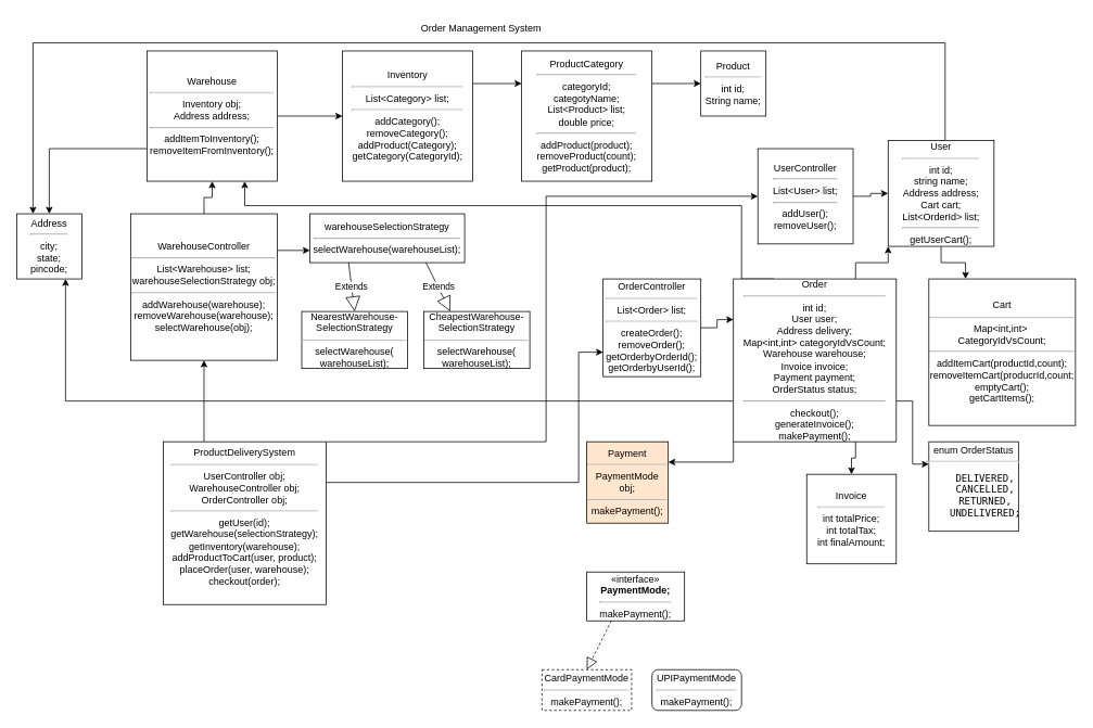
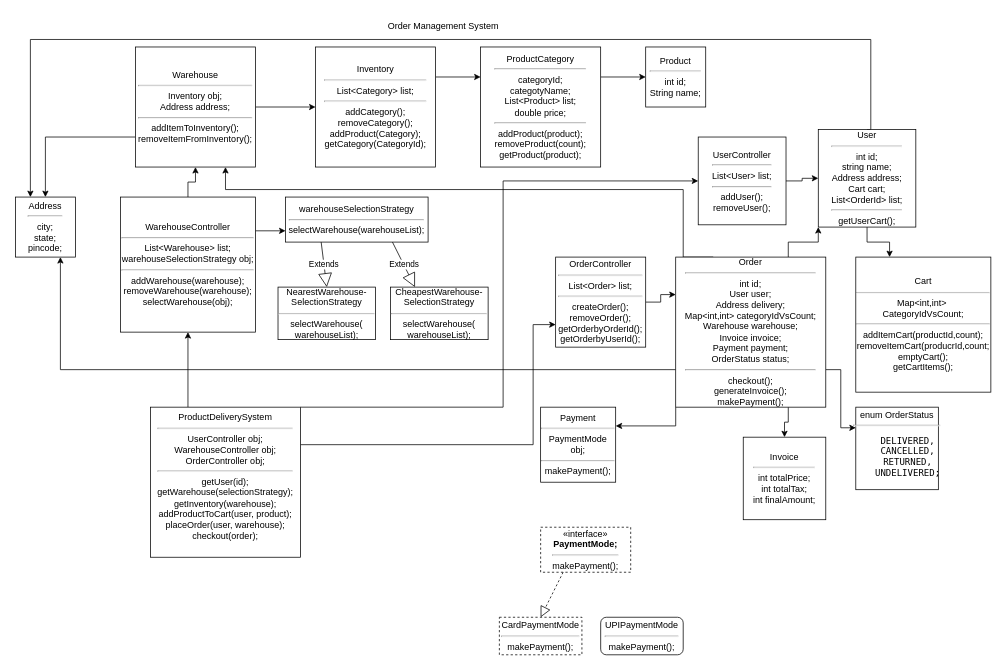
  <mxCell id="0" />
  <mxCell id="1" parent="0" />
  <mxCell id="2" value="Product&lt;hr&gt;int id;&lt;div&gt;String name;&lt;/div&gt;" style="whiteSpace=wrap;html=1;aspect=fixed;" vertex="1" parent="1"><mxGeometry x="860" y="62" width="80" height="80" as="geometry" /></mxCell>
  <mxCell id="3" style="edgeStyle=orthogonalEdgeStyle;rounded=0;orthogonalLoop=1;jettySize=auto;html=1;exitX=1;exitY=0.25;exitDx=0;exitDy=0;entryX=0;entryY=0.5;entryDx=0;entryDy=0;" edge="1" parent="1" source="4" target="2"><mxGeometry relative="1" as="geometry" /></mxCell>
  <mxCell id="4" value="ProductCategory&lt;div&gt;&lt;hr&gt;categoryId;&lt;/div&gt;&lt;div&gt;categotyName;&lt;/div&gt;&lt;div&gt;List&amp;lt;Product&amp;gt; list;&lt;/div&gt;&lt;div&gt;double price;&lt;/div&gt;&lt;hr&gt;addProduct(product);&lt;div&gt;removeProduct(count);&lt;/div&gt;&lt;div&gt;getProduct(product);&lt;/div&gt;" style="whiteSpace=wrap;html=1;aspect=fixed;" vertex="1" parent="1"><mxGeometry x="640" y="62" width="160" height="160" as="geometry" /></mxCell>
  <mxCell id="5" style="edgeStyle=orthogonalEdgeStyle;rounded=0;orthogonalLoop=1;jettySize=auto;html=1;exitX=1;exitY=0.25;exitDx=0;exitDy=0;entryX=0;entryY=0.25;entryDx=0;entryDy=0;" edge="1" parent="1" source="6" target="4"><mxGeometry relative="1" as="geometry" /></mxCell>
  <mxCell id="6" value="Inventory&lt;hr&gt;List&amp;lt;Category&amp;gt; list;&lt;div&gt;&lt;hr&gt;addCategory();&lt;/div&gt;&lt;div&gt;removeCategory();&lt;/div&gt;&lt;div&gt;addProduct(Category);&lt;/div&gt;&lt;div&gt;getCategory(CategoryId);&lt;/div&gt;" style="whiteSpace=wrap;html=1;aspect=fixed;" vertex="1" parent="1"><mxGeometry x="420" y="62" width="160" height="160" as="geometry" /></mxCell>
  <mxCell id="7" style="edgeStyle=orthogonalEdgeStyle;rounded=0;orthogonalLoop=1;jettySize=auto;html=1;exitX=1;exitY=0.5;exitDx=0;exitDy=0;entryX=0;entryY=0.5;entryDx=0;entryDy=0;" edge="1" parent="1" source="9" target="6"><mxGeometry relative="1" as="geometry" /></mxCell>
  <mxCell id="8" style="edgeStyle=orthogonalEdgeStyle;rounded=0;orthogonalLoop=1;jettySize=auto;html=1;exitX=0;exitY=0.75;exitDx=0;exitDy=0;entryX=0.5;entryY=0;entryDx=0;entryDy=0;" edge="1" parent="1" source="9" target="10"><mxGeometry relative="1" as="geometry"><mxPoint x="60" y="252" as="targetPoint" /></mxGeometry></mxCell>
  <mxCell id="9" value="Warehouse&lt;hr&gt;Inventory obj;&lt;div&gt;Address address;&lt;/div&gt;&lt;div&gt;&lt;hr&gt;addItemToInventory();&lt;/div&gt;&lt;div&gt;removeItemFromInventory();&lt;/div&gt;" style="whiteSpace=wrap;html=1;aspect=fixed;" vertex="1" parent="1"><mxGeometry x="180" y="62" width="160" height="160" as="geometry" /></mxCell>
  <mxCell id="10" value="Address&lt;hr&gt;city;&lt;div&gt;state;&lt;/div&gt;&lt;div&gt;pincode;&lt;/div&gt;" style="whiteSpace=wrap;html=1;aspect=fixed;" vertex="1" parent="1"><mxGeometry x="20" y="262" width="80" height="80" as="geometry" /></mxCell>
  <mxCell id="11" style="edgeStyle=orthogonalEdgeStyle;rounded=0;orthogonalLoop=1;jettySize=auto;html=1;exitX=0.5;exitY=0;exitDx=0;exitDy=0;entryX=0.5;entryY=1;entryDx=0;entryDy=0;" edge="1" parent="1" source="13" target="9"><mxGeometry relative="1" as="geometry" /></mxCell>
  <mxCell id="12" style="edgeStyle=orthogonalEdgeStyle;rounded=0;orthogonalLoop=1;jettySize=auto;html=1;exitX=1;exitY=0.25;exitDx=0;exitDy=0;entryX=0;entryY=0.75;entryDx=0;entryDy=0;" edge="1" parent="1" source="13" target="14"><mxGeometry relative="1" as="geometry" /></mxCell>
  <mxCell id="13" value="WarehouseController&lt;hr&gt;List&amp;lt;Warehouse&amp;gt; list;&lt;div&gt;warehouseSelectionStrategy obj;&lt;/div&gt;&lt;hr&gt;addWarehouse(warehouse);&lt;div&gt;removeWarehouse(warehouse);&lt;/div&gt;&lt;div&gt;selectWarehouse(obj);&lt;/div&gt;" style="whiteSpace=wrap;html=1;aspect=fixed;" vertex="1" parent="1"><mxGeometry x="160" y="262" width="180" height="180" as="geometry" /></mxCell>
  <mxCell id="14" value="warehouseSelectionStrategy&lt;hr&gt;selectWarehouse(warehouseList);" style="rounded=0;whiteSpace=wrap;html=1;" vertex="1" parent="1"><mxGeometry x="380" y="262" width="190" height="60" as="geometry" /></mxCell>
  <mxCell id="15" value="NearestWarehouse-&lt;div&gt;SelectionStrategy&lt;/div&gt;&lt;hr&gt;selectWarehouse( warehouseList);" style="rounded=0;whiteSpace=wrap;html=1;" vertex="1" parent="1"><mxGeometry x="370" y="382" width="130" height="70" as="geometry" /></mxCell>
  <mxCell id="16" value="CheapestWarehouse-&lt;div&gt;SelectionStrategy&lt;/div&gt;&lt;hr&gt;selectWarehouse( warehouseList);" style="rounded=0;whiteSpace=wrap;html=1;" vertex="1" parent="1"><mxGeometry x="520" y="382" width="130" height="70" as="geometry" /></mxCell>
  <mxCell id="17" value="Extends" style="endArrow=block;endSize=16;endFill=0;html=1;rounded=0;exitX=0.25;exitY=1;exitDx=0;exitDy=0;entryX=0.5;entryY=0;entryDx=0;entryDy=0;" edge="1" parent="1" source="14" target="15"><mxGeometry width="160" relative="1" as="geometry"><mxPoint x="470" y="342" as="sourcePoint" /><mxPoint x="630" y="342" as="targetPoint" /></mxGeometry></mxCell>
  <mxCell id="18" value="Extends" style="endArrow=block;endSize=16;endFill=0;html=1;rounded=0;exitX=0.75;exitY=1;exitDx=0;exitDy=0;entryX=0.25;entryY=0;entryDx=0;entryDy=0;" edge="1" parent="1" source="14" target="16"><mxGeometry width="160" relative="1" as="geometry"><mxPoint x="438" y="332" as="sourcePoint" /><mxPoint x="445" y="392" as="targetPoint" /></mxGeometry></mxCell>
  <mxCell id="19" style="edgeStyle=orthogonalEdgeStyle;rounded=0;orthogonalLoop=1;jettySize=auto;html=1;exitX=0.5;exitY=1;exitDx=0;exitDy=0;entryX=0.25;entryY=0;entryDx=0;entryDy=0;" edge="1" parent="1" source="21" target="24"><mxGeometry relative="1" as="geometry" /></mxCell>
  <mxCell id="20" style="edgeStyle=orthogonalEdgeStyle;rounded=0;orthogonalLoop=1;jettySize=auto;html=1;exitX=0.5;exitY=0;exitDx=0;exitDy=0;entryX=0.25;entryY=0;entryDx=0;entryDy=0;" edge="1" parent="1" source="21" target="10"><mxGeometry relative="1" as="geometry"><Array as="points"><mxPoint x="1160" y="52" /><mxPoint x="40" y="52" /></Array></mxGeometry></mxCell>
  <mxCell id="21" value="User&lt;hr&gt;int id;&lt;div&gt;string name;&lt;/div&gt;&lt;div&gt;Address address;&lt;/div&gt;&lt;div&gt;Cart cart;&lt;/div&gt;&lt;div&gt;List&amp;lt;OrderId&amp;gt; list;&lt;/div&gt;&lt;hr&gt;getUserCart();" style="whiteSpace=wrap;html=1;aspect=fixed;" vertex="1" parent="1"><mxGeometry x="1090" y="172" width="130" height="130" as="geometry" /></mxCell>
  <mxCell id="22" style="edgeStyle=orthogonalEdgeStyle;rounded=0;orthogonalLoop=1;jettySize=auto;html=1;exitX=1;exitY=0.5;exitDx=0;exitDy=0;entryX=0;entryY=0.5;entryDx=0;entryDy=0;" edge="1" parent="1" source="23" target="21"><mxGeometry relative="1" as="geometry" /></mxCell>
  <mxCell id="23" value="UserController&lt;hr&gt;List&amp;lt;User&amp;gt; list;&lt;div&gt;&lt;hr&gt;addUser();&lt;/div&gt;&lt;div&gt;removeUser();&lt;/div&gt;" style="whiteSpace=wrap;html=1;aspect=fixed;" vertex="1" parent="1"><mxGeometry x="930" y="182" width="117" height="117" as="geometry" /></mxCell>
  <mxCell id="24" value="Cart&lt;hr&gt;Map&amp;lt;int,int&amp;gt;&amp;nbsp; CategoryIdVsCount;&lt;hr&gt;addItemCart(productId,count);&lt;div&gt;removeItemCart(producrId,count;&lt;/div&gt;&lt;div&gt;emptyCart();&lt;/div&gt;&lt;div&gt;getCartItems();&lt;/div&gt;" style="whiteSpace=wrap;html=1;aspect=fixed;" vertex="1" parent="1"><mxGeometry x="1140" y="342" width="180" height="180" as="geometry" /></mxCell>
  <mxCell id="25" style="edgeStyle=orthogonalEdgeStyle;rounded=0;orthogonalLoop=1;jettySize=auto;html=1;exitX=0.75;exitY=0;exitDx=0;exitDy=0;entryX=0;entryY=1;entryDx=0;entryDy=0;" edge="1" parent="1" source="31" target="21"><mxGeometry relative="1" as="geometry" /></mxCell>
  <mxCell id="26" style="edgeStyle=orthogonalEdgeStyle;rounded=0;orthogonalLoop=1;jettySize=auto;html=1;exitX=1;exitY=0.75;exitDx=0;exitDy=0;entryX=0;entryY=0.25;entryDx=0;entryDy=0;" edge="1" parent="1" source="31" target="34"><mxGeometry relative="1" as="geometry" /></mxCell>
  <mxCell id="27" style="edgeStyle=orthogonalEdgeStyle;rounded=0;orthogonalLoop=1;jettySize=auto;html=1;exitX=0.75;exitY=1;exitDx=0;exitDy=0;entryX=0.5;entryY=0;entryDx=0;entryDy=0;" edge="1" parent="1" source="31" target="35"><mxGeometry relative="1" as="geometry" /></mxCell>
  <mxCell id="28" style="edgeStyle=orthogonalEdgeStyle;rounded=0;orthogonalLoop=1;jettySize=auto;html=1;exitX=0.25;exitY=0;exitDx=0;exitDy=0;entryX=0.75;entryY=1;entryDx=0;entryDy=0;" edge="1" parent="1" source="31" target="9"><mxGeometry relative="1" as="geometry"><Array as="points"><mxPoint x="910" y="342" /><mxPoint x="910" y="252" /><mxPoint x="300" y="252" /></Array></mxGeometry></mxCell>
  <mxCell id="29" style="edgeStyle=orthogonalEdgeStyle;rounded=0;orthogonalLoop=1;jettySize=auto;html=1;exitX=0;exitY=0.75;exitDx=0;exitDy=0;entryX=0.75;entryY=1;entryDx=0;entryDy=0;" edge="1" parent="1" source="31" target="10"><mxGeometry relative="1" as="geometry" /></mxCell>
  <mxCell id="30" style="edgeStyle=orthogonalEdgeStyle;rounded=0;orthogonalLoop=1;jettySize=auto;html=1;exitX=0;exitY=1;exitDx=0;exitDy=0;entryX=1;entryY=0.25;entryDx=0;entryDy=0;" edge="1" parent="1" source="31" target="36"><mxGeometry relative="1" as="geometry" /></mxCell>
  <mxCell id="31" value="Order&lt;hr&gt;int id;&lt;div&gt;User user;&lt;/div&gt;&lt;div&gt;Address delivery;&lt;/div&gt;&lt;div&gt;Map&amp;lt;int,int&amp;gt; categoryIdVsCount;&lt;/div&gt;&lt;div&gt;Warehouse warehouse;&lt;/div&gt;&lt;div&gt;Invoice invoice;&lt;/div&gt;&lt;div&gt;Payment payment;&lt;/div&gt;&lt;div&gt;OrderStatus status;&lt;/div&gt;&lt;hr&gt;checkout();&lt;div&gt;generateInvoice();&lt;/div&gt;&lt;div&gt;makePayment();&lt;/div&gt;" style="whiteSpace=wrap;html=1;aspect=fixed;" vertex="1" parent="1"><mxGeometry x="900" y="342" width="200" height="200" as="geometry" /></mxCell>
  <mxCell id="32" style="edgeStyle=orthogonalEdgeStyle;rounded=0;orthogonalLoop=1;jettySize=auto;html=1;exitX=1;exitY=0.5;exitDx=0;exitDy=0;entryX=0;entryY=0.25;entryDx=0;entryDy=0;" edge="1" parent="1" source="33" target="31"><mxGeometry relative="1" as="geometry" /></mxCell>
  <mxCell id="33" value="OrderController&lt;hr&gt;List&amp;lt;Order&amp;gt; list;&lt;hr&gt;createOrder();&lt;div&gt;removeOrder();&lt;/div&gt;&lt;div&gt;getOrderbyOrderId();&lt;/div&gt;&lt;div&gt;getOrderbyUserId();&lt;/div&gt;" style="whiteSpace=wrap;html=1;aspect=fixed;" vertex="1" parent="1"><mxGeometry x="740" y="342" width="120" height="120" as="geometry" /></mxCell>
  <mxCell id="34" value="enum OrderStatus&lt;hr&gt;&lt;pre lang=&quot;java&quot; class=&quot;code highlight&quot;&gt;&lt;span class=&quot;&quot;&gt;    DELIVERED,&lt;/span&gt;&lt;br/&gt;&lt;span class=&quot;&quot;&gt;    CANCELLED,&lt;/span&gt;&lt;br/&gt;&lt;span class=&quot;&quot;&gt;    RETURNED,&lt;/span&gt;&lt;br/&gt;&lt;span class=&quot;&quot;&gt;    UNDELIVERED;&lt;/span&gt;&lt;br/&gt;&lt;/pre&gt;" style="whiteSpace=wrap;html=1;aspect=fixed;" vertex="1" parent="1"><mxGeometry x="1140" y="542" width="110" height="110" as="geometry" /></mxCell>
  <mxCell id="35" value="Invoice&lt;hr&gt;int totalPrice;&lt;div&gt;int totalTax;&lt;/div&gt;&lt;div&gt;int finalAmount;&lt;/div&gt;" style="whiteSpace=wrap;html=1;aspect=fixed;" vertex="1" parent="1"><mxGeometry x="990" y="582" width="110" height="110" as="geometry" /></mxCell>
- <mxCell id="36" value="Payment&lt;hr&gt;PaymentMode obj;&lt;hr&gt;makePayment();" style="whiteSpace=wrap;html=1;aspect=fixed;fillColor=#ffe6cc;" vertex="1" parent="1"><mxGeometry x="720" y="542" width="100" height="100" as="geometry" /></mxCell>
- <mxCell id="37" value="«interface»&lt;br&gt;&lt;b&gt;PaymentMode;&lt;/b&gt;&lt;hr&gt;makePayment();" style="html=1;whiteSpace=wrap;" vertex="1" parent="1"><mxGeometry x="720" y="702" width="120" height="60" as="geometry" /></mxCell>
+ <mxCell id="36" value="Payment&lt;hr&gt;PaymentMode obj;&lt;hr&gt;makePayment();" style="whiteSpace=wrap;html=1;aspect=fixed;" vertex="1" parent="1"><mxGeometry x="720" y="542" width="100" height="100" as="geometry" /></mxCell>
+ <mxCell id="37" value="«interface»&lt;br&gt;&lt;b&gt;PaymentMode;&lt;/b&gt;&lt;hr&gt;makePayment();" style="html=1;whiteSpace=wrap;dashed=1;" vertex="1" parent="1"><mxGeometry x="720" y="702" width="120" height="60" as="geometry" /></mxCell>
  <mxCell id="38" value="CardPaymentMode&lt;hr&gt;makePayment();" style="html=1;whiteSpace=wrap;dashed=1;" vertex="1" parent="1"><mxGeometry x="665" y="822" width="110" height="50" as="geometry" /></mxCell>
  <mxCell id="39" value="UPIPaymentMode&lt;hr&gt;makePayment();" style="html=1;whiteSpace=wrap;rounded=1;" vertex="1" parent="1"><mxGeometry x="800" y="822" width="110" height="50" as="geometry" /></mxCell>
  <mxCell id="40" value="" style="endArrow=block;dashed=1;endFill=0;endSize=12;html=1;rounded=0;entryX=0.5;entryY=0;entryDx=0;entryDy=0;exitX=0.25;exitY=1;exitDx=0;exitDy=0;" edge="1" parent="1" source="37" target="38"><mxGeometry width="160" relative="1" as="geometry"><mxPoint x="460" y="662" as="sourcePoint" /><mxPoint x="620" y="662" as="targetPoint" /></mxGeometry></mxCell>
  <mxCell id="41" style="edgeStyle=orthogonalEdgeStyle;rounded=0;orthogonalLoop=1;jettySize=auto;html=1;exitX=0.25;exitY=0;exitDx=0;exitDy=0;entryX=0.5;entryY=1;entryDx=0;entryDy=0;" edge="1" parent="1" source="44" target="13"><mxGeometry relative="1" as="geometry" /></mxCell>
  <mxCell id="42" style="edgeStyle=orthogonalEdgeStyle;rounded=0;orthogonalLoop=1;jettySize=auto;html=1;exitX=1;exitY=0;exitDx=0;exitDy=0;entryX=0;entryY=0.5;entryDx=0;entryDy=0;" edge="1" parent="1" source="44" target="23"><mxGeometry relative="1" as="geometry"><Array as="points"><mxPoint x="670" y="542" /><mxPoint x="670" y="241" /></Array></mxGeometry></mxCell>
  <mxCell id="43" style="edgeStyle=orthogonalEdgeStyle;rounded=0;orthogonalLoop=1;jettySize=auto;html=1;exitX=1;exitY=0.25;exitDx=0;exitDy=0;entryX=0;entryY=0.75;entryDx=0;entryDy=0;" edge="1" parent="1" source="44" target="33"><mxGeometry relative="1" as="geometry"><Array as="points"><mxPoint x="710" y="592" /><mxPoint x="710" y="432" /></Array></mxGeometry></mxCell>
  <mxCell id="44" value="ProductDeliverySystem&lt;hr&gt;UserController obj;&lt;div&gt;WarehouseController obj;&lt;/div&gt;&lt;div&gt;OrderController obj;&lt;/div&gt;&lt;hr&gt;getUser(id);&lt;div&gt;getWarehouse(selectionStrategy);&lt;/div&gt;&lt;div&gt;getInventory(warehouse);&lt;/div&gt;&lt;div&gt;addProductToCart(user, product);&lt;/div&gt;&lt;div&gt;placeOrder(user, warehouse);&lt;/div&gt;&lt;div&gt;checkout(order);&lt;/div&gt;&lt;div&gt;&lt;br&gt;&lt;/div&gt;" style="whiteSpace=wrap;html=1;aspect=fixed;" vertex="1" parent="1"><mxGeometry x="200" y="542" width="200" height="200" as="geometry" /></mxCell>
  <mxCell id="45" value="Order Management System" style="text;html=1;align=center;verticalAlign=middle;resizable=0;points=[];autosize=1;strokeColor=none;fillColor=none;" vertex="1" parent="1"><mxGeometry x="505" y="20" width="170" height="30" as="geometry" /></mxCell>
